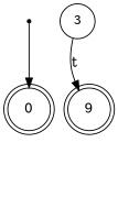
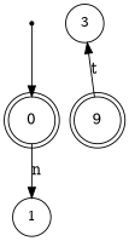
  digraph {
    rankdir=TB
    node [fontsize=14 shape=doublecircle]
    n1 [label=0]
+   n2 [fontsize=12 label=1 shape=circle]
    n3 [fontsize=12 label=3 shape=circle]
    n4 [label=9]
    n5 [label=4 shape=point]
-   n3 -> n4 [label=t]
+   n1 -> n2 [label=n]
+   n4 -> n3 [label=t]
    n5 -> n1
  }
